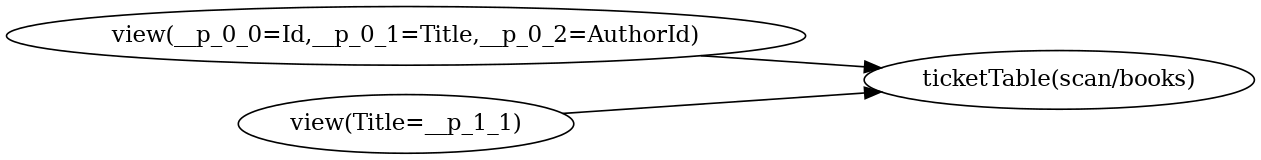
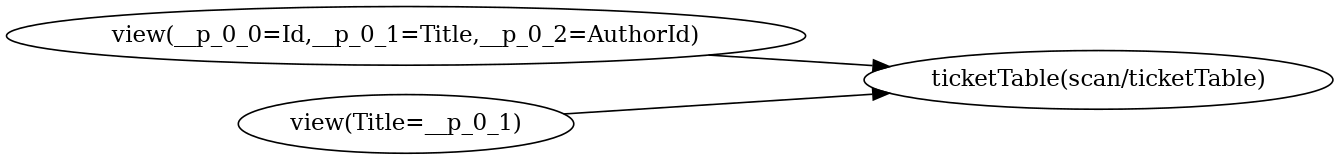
  digraph {
    rankdir=LR
-   n1 [label="ticketTable(scan/books)"]
+   n1 [label="ticketTable(scan/ticketTable)"]
    n2 [label="view(__p_0_0=Id,__p_0_1=Title,__p_0_2=AuthorId)"]
-   n3 [label="view(Title=__p_1_1)"]
+   n3 [label="view(Title=__p_0_1)"]
    n2 -> n1
    n3 -> n1
  }
